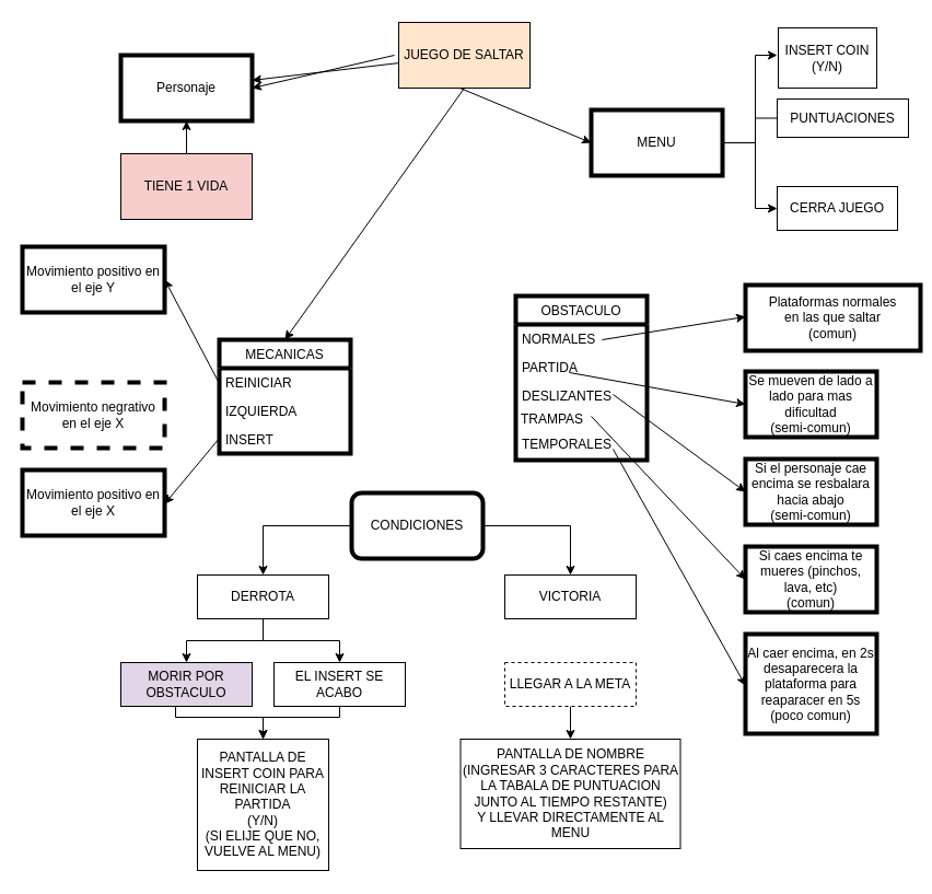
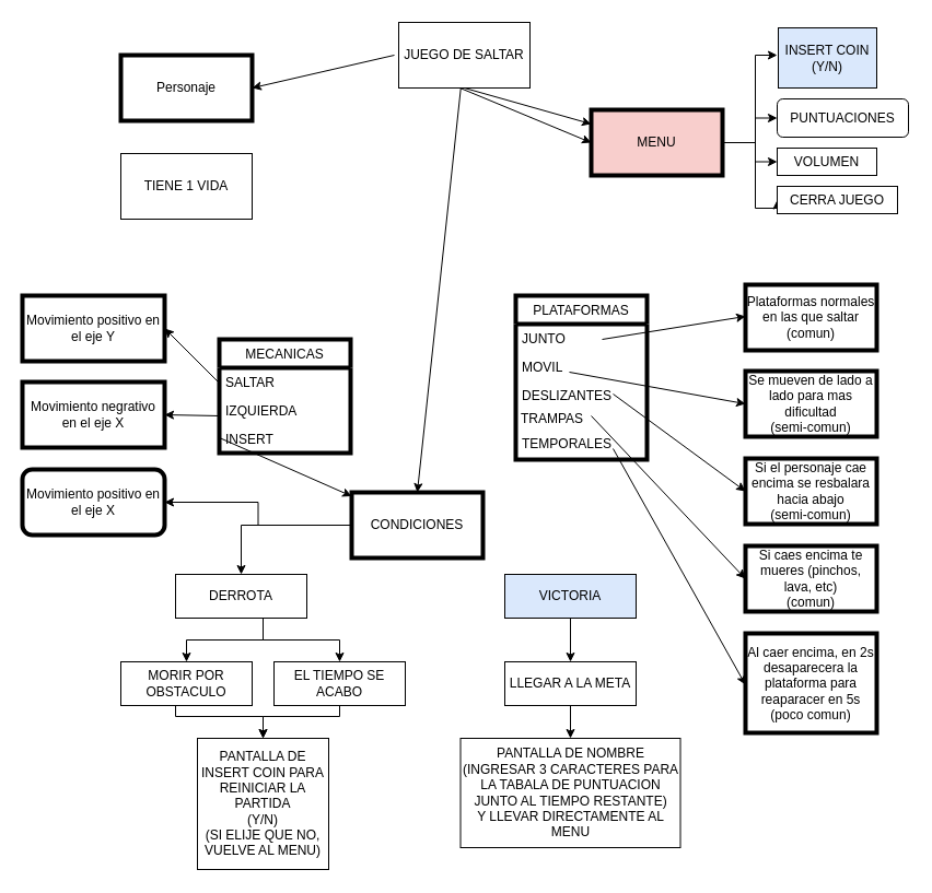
  <mxCell id="0" />
  <mxCell id="1" parent="0" />
- <mxCell id="2" style="rounded=0;orthogonalLoop=1;jettySize=auto;html=1;" parent="1" source="3" target="31" edge="1"><mxGeometry relative="1" as="geometry" /></mxCell>
- <mxCell id="3" value="JUEGO DE SALTAR" style="rounded=0;whiteSpace=wrap;html=1;fillColor=#ffe6cc;" parent="1" vertex="1"><mxGeometry x="364" y="20" width="120" height="60" as="geometry" /></mxCell>
+ <mxCell id="2" style="rounded=0;orthogonalLoop=1;jettySize=auto;html=1;entryX=0.5;entryY=0;entryDx=0;entryDy=0;" parent="1" source="3" target="49" edge="1"><mxGeometry relative="1" as="geometry" /></mxCell>
+ <mxCell id="3" value="JUEGO DE SALTAR" style="rounded=0;whiteSpace=wrap;html=1;" parent="1" vertex="1"><mxGeometry x="364" y="20" width="120" height="60" as="geometry" /></mxCell>
  <mxCell id="4" value="MECANICAS" style="swimlane;fontStyle=0;childLayout=stackLayout;horizontal=1;startSize=26;fillColor=none;horizontalStack=0;resizeParent=1;resizeParentMax=0;resizeLast=0;collapsible=1;marginBottom=0;strokeWidth=4;" parent="1" vertex="1"><mxGeometry x="200" y="310" width="120" height="104" as="geometry" /></mxCell>
- <mxCell id="5" value="REINICIAR&#10;" style="text;strokeColor=none;fillColor=none;align=left;verticalAlign=top;spacingLeft=4;spacingRight=4;overflow=hidden;rotatable=0;points=[[0,0.5],[1,0.5]];portConstraint=eastwest;" parent="4" vertex="1"><mxGeometry y="26" width="120" height="26" as="geometry" /></mxCell>
+ <mxCell id="5" value="SALTAR&#10;" style="text;strokeColor=none;fillColor=none;align=left;verticalAlign=top;spacingLeft=4;spacingRight=4;overflow=hidden;rotatable=0;points=[[0,0.5],[1,0.5]];portConstraint=eastwest;" parent="4" vertex="1"><mxGeometry y="26" width="120" height="26" as="geometry" /></mxCell>
  <mxCell id="6" value="IZQUIERDA " style="text;strokeColor=none;fillColor=none;align=left;verticalAlign=top;spacingLeft=4;spacingRight=4;overflow=hidden;rotatable=0;points=[[0,0.5],[1,0.5]];portConstraint=eastwest;" parent="4" vertex="1"><mxGeometry y="52" width="120" height="26" as="geometry" /></mxCell>
  <mxCell id="7" value="INSERT" style="text;strokeColor=none;fillColor=none;align=left;verticalAlign=top;spacingLeft=4;spacingRight=4;overflow=hidden;rotatable=0;points=[[0,0.5],[1,0.5]];portConstraint=eastwest;" parent="4" vertex="1"><mxGeometry y="78" width="120" height="26" as="geometry" /></mxCell>
- <mxCell id="8" value="OBSTACULO" style="swimlane;fontStyle=0;childLayout=stackLayout;horizontal=1;startSize=26;fillColor=none;horizontalStack=0;resizeParent=1;resizeParentMax=0;resizeLast=0;collapsible=1;marginBottom=0;strokeWidth=4;" parent="1" vertex="1"><mxGeometry x="471" y="270" width="120" height="150" as="geometry"><mxRectangle x="461" y="260" width="130" height="30" as="alternateBounds" /></mxGeometry></mxCell>
- <mxCell id="9" value="NORMALES" style="text;strokeColor=none;fillColor=none;align=left;verticalAlign=top;spacingLeft=4;spacingRight=4;overflow=hidden;rotatable=0;points=[[0,0.5],[1,0.5]];portConstraint=eastwest;strokeWidth=4;" parent="8" vertex="1"><mxGeometry y="26" width="120" height="26" as="geometry" /></mxCell>
- <mxCell id="10" value="PARTIDA" style="text;strokeColor=none;fillColor=none;align=left;verticalAlign=top;spacingLeft=4;spacingRight=4;overflow=hidden;rotatable=0;points=[[0,0.5],[1,0.5]];portConstraint=eastwest;" parent="8" vertex="1"><mxGeometry y="52" width="120" height="26" as="geometry" /></mxCell>
+ <mxCell id="8" value="PLATAFORMAS" style="swimlane;fontStyle=0;childLayout=stackLayout;horizontal=1;startSize=26;fillColor=none;horizontalStack=0;resizeParent=1;resizeParentMax=0;resizeLast=0;collapsible=1;marginBottom=0;strokeWidth=4;" parent="1" vertex="1"><mxGeometry x="471" y="270" width="120" height="150" as="geometry"><mxRectangle x="461" y="260" width="130" height="30" as="alternateBounds" /></mxGeometry></mxCell>
+ <mxCell id="9" value="JUNTO" style="text;strokeColor=none;fillColor=none;align=left;verticalAlign=top;spacingLeft=4;spacingRight=4;overflow=hidden;rotatable=0;points=[[0,0.5],[1,0.5]];portConstraint=eastwest;strokeWidth=4;" parent="8" vertex="1"><mxGeometry y="26" width="120" height="26" as="geometry" /></mxCell>
+ <mxCell id="10" value="MOVIL" style="text;strokeColor=none;fillColor=none;align=left;verticalAlign=top;spacingLeft=4;spacingRight=4;overflow=hidden;rotatable=0;points=[[0,0.5],[1,0.5]];portConstraint=eastwest;" parent="8" vertex="1"><mxGeometry y="52" width="120" height="26" as="geometry" /></mxCell>
  <mxCell id="11" value="DESLIZANTES" style="text;strokeColor=none;fillColor=none;align=left;verticalAlign=top;spacingLeft=4;spacingRight=4;overflow=hidden;rotatable=0;points=[[0,0.5],[1,0.5]];portConstraint=eastwest;spacing=2;strokeWidth=4;" parent="8" vertex="1"><mxGeometry y="78" width="120" height="72" as="geometry" /></mxCell>
  <mxCell id="12" value="TRAMPAS" style="text;strokeColor=none;fillColor=none;align=left;verticalAlign=top;spacingLeft=4;spacingRight=4;overflow=hidden;rotatable=0;points=[[0,0.5],[1,0.5]];portConstraint=eastwest;" parent="1" vertex="1"><mxGeometry x="470" y="369" width="120" height="26" as="geometry" /></mxCell>
  <mxCell id="13" value="TEMPORALES" style="text;strokeColor=none;fillColor=none;align=left;verticalAlign=top;spacingLeft=4;spacingRight=4;overflow=hidden;rotatable=0;points=[[0,0.5],[1,0.5]];portConstraint=eastwest;" parent="1" vertex="1"><mxGeometry x="471" y="392" width="120" height="26" as="geometry" /></mxCell>
  <mxCell id="14" value="Se mueven de lado a lado para mas dificultad&lt;br&gt;(semi-comun)" style="rounded=0;whiteSpace=wrap;html=1;strokeWidth=4;" parent="1" vertex="1"><mxGeometry x="681" y="339" width="120" height="60" as="geometry" /></mxCell>
  <mxCell id="15" value="Si el personaje cae encima se resbalara hacia abajo&lt;br&gt;(semi-comun)" style="rounded=0;whiteSpace=wrap;html=1;strokeWidth=4;" parent="1" vertex="1"><mxGeometry x="681" y="419" width="120" height="60" as="geometry" /></mxCell>
  <mxCell id="16" value="Si caes encima te mueres (pinchos, lava, etc)&lt;br&gt;(comun)" style="rounded=0;whiteSpace=wrap;html=1;strokeWidth=4;" parent="1" vertex="1"><mxGeometry x="681" y="499" width="120" height="60" as="geometry" /></mxCell>
  <mxCell id="17" value="Al caer encima, en 2s desaparecera la plataforma para reaparacer en 5s&lt;br&gt;(poco comun)" style="rounded=0;whiteSpace=wrap;html=1;strokeWidth=4;" parent="1" vertex="1"><mxGeometry x="681" y="579" width="120" height="91" as="geometry" /></mxCell>
- <mxCell id="18" value="Plataformas normales&lt;br&gt;en las que saltar&lt;br&gt;(comun)" style="rounded=0;whiteSpace=wrap;html=1;strokeWidth=4;" parent="1" vertex="1"><mxGeometry x="681" y="260" width="160" height="60" as="geometry" /></mxCell>
+ <mxCell id="18" value="Plataformas normales&lt;br&gt;en las que saltar&lt;br&gt;(comun)" style="rounded=0;whiteSpace=wrap;html=1;strokeWidth=4;" parent="1" vertex="1"><mxGeometry x="681" y="260" width="120" height="60" as="geometry" /></mxCell>
  <mxCell id="19" value="" style="endArrow=classic;html=1;rounded=0;entryX=0;entryY=0.483;entryDx=0;entryDy=0;entryPerimeter=0;" parent="1" target="18" edge="1"><mxGeometry width="50" height="50" relative="1" as="geometry"><mxPoint x="550" y="310" as="sourcePoint" /><mxPoint x="631" y="500" as="targetPoint" /></mxGeometry></mxCell>
  <mxCell id="20" value="" style="endArrow=classic;html=1;rounded=0;entryX=0;entryY=0.5;entryDx=0;entryDy=0;entryPerimeter=0;" parent="1" target="14" edge="1"><mxGeometry width="50" height="50" relative="1" as="geometry"><mxPoint x="520" y="340" as="sourcePoint" /><mxPoint x="631" y="500" as="targetPoint" /><Array as="points" /></mxGeometry></mxCell>
  <mxCell id="21" value="" style="endArrow=classic;html=1;rounded=0;entryX=0;entryY=0.5;entryDx=0;entryDy=0;entryPerimeter=0;" parent="1" target="15" edge="1"><mxGeometry width="50" height="50" relative="1" as="geometry"><mxPoint x="560" y="360" as="sourcePoint" /><mxPoint x="631" y="500" as="targetPoint" /></mxGeometry></mxCell>
  <mxCell id="22" value="" style="endArrow=classic;html=1;rounded=0;entryX=0;entryY=0.5;entryDx=0;entryDy=0;entryPerimeter=0;" parent="1" target="16" edge="1"><mxGeometry width="50" height="50" relative="1" as="geometry"><mxPoint x="540" y="380" as="sourcePoint" /><mxPoint x="631" y="500" as="targetPoint" /></mxGeometry></mxCell>
  <mxCell id="23" value="" style="endArrow=classic;html=1;rounded=0;entryX=0;entryY=0.517;entryDx=0;entryDy=0;entryPerimeter=0;" parent="1" target="17" edge="1"><mxGeometry relative="1" as="geometry"><mxPoint x="560" y="410" as="sourcePoint" /><mxPoint x="641" y="560" as="targetPoint" /></mxGeometry></mxCell>
- <mxCell id="24" value="Movimiento positivo en el eje Y" style="rounded=0;whiteSpace=wrap;html=1;strokeWidth=4;" parent="1" vertex="1"><mxGeometry x="20" y="225" width="130" height="60" as="geometry" /></mxCell>
- <mxCell id="25" value="Movimiento positivo en el eje X" style="rounded=0;whiteSpace=wrap;html=1;strokeWidth=4;" parent="1" vertex="1"><mxGeometry x="20" y="429" width="130" height="60" as="geometry" /></mxCell>
+ <mxCell id="24" value="Movimiento positivo en el eje Y" style="rounded=0;whiteSpace=wrap;html=1;strokeWidth=4;" parent="1" vertex="1"><mxGeometry x="20" y="270" width="130" height="60" as="geometry" /></mxCell>
+ <mxCell id="25" value="Movimiento positivo en el eje X" style="whiteSpace=wrap;html=1;strokeWidth=4;rounded=1;" parent="1" vertex="1"><mxGeometry x="20" y="429" width="130" height="60" as="geometry" /></mxCell>
  <mxCell id="26" value="" style="endArrow=classic;html=1;rounded=0;exitX=0;exitY=0.538;exitDx=0;exitDy=0;exitPerimeter=0;entryX=1;entryY=0.5;entryDx=0;entryDy=0;" parent="1" source="5" target="24" edge="1"><mxGeometry width="50" height="50" relative="1" as="geometry"><mxPoint x="200" y="490" as="sourcePoint" /><mxPoint x="250" y="440" as="targetPoint" /></mxGeometry></mxCell>
- <mxCell id="28" value="" style="endArrow=classic;html=1;rounded=0;exitX=0;exitY=0.462;exitDx=0;exitDy=0;exitPerimeter=0;entryX=1;entryY=0.517;entryDx=0;entryDy=0;entryPerimeter=0;" parent="1" source="7" target="25" edge="1"><mxGeometry width="50" height="50" relative="1" as="geometry"><mxPoint x="200" y="490" as="sourcePoint" /><mxPoint x="250" y="440" as="targetPoint" /></mxGeometry></mxCell>
- <mxCell id="29" value="Movimiento negrativo en el eje X" style="rounded=0;whiteSpace=wrap;html=1;strokeWidth=4;dashed=1;" parent="1" vertex="1"><mxGeometry x="20" y="349" width="130" height="60" as="geometry" /></mxCell>
- <mxCell id="30" value="" style="endArrow=classic;html=1;rounded=0;exitX=0.5;exitY=1;exitDx=0;exitDy=0;exitPerimeter=0;entryX=0.5;entryY=0;entryDx=0;entryDy=0;entryPerimeter=0;" parent="1" source="3" target="4" edge="1"><mxGeometry width="50" height="50" relative="1" as="geometry"><mxPoint x="380" y="350" as="sourcePoint" /><mxPoint x="430" y="300" as="targetPoint" /></mxGeometry></mxCell>
+ <mxCell id="27" value="" style="endArrow=classic;html=1;rounded=0;exitX=0;exitY=0.692;exitDx=0;exitDy=0;exitPerimeter=0;entryX=1;entryY=0.5;entryDx=0;entryDy=0;" parent="1" source="6" target="29" edge="1"><mxGeometry width="50" height="50" relative="1" as="geometry"><mxPoint x="200" y="490" as="sourcePoint" /><mxPoint x="250" y="440" as="targetPoint" /></mxGeometry></mxCell>
+ <mxCell id="28" value="" style="endArrow=classic;html=1;rounded=0;exitX=0;exitY=0.462;exitDx=0;exitDy=0;exitPerimeter=0;" parent="1" source="7" target="49" edge="1"><mxGeometry width="50" height="50" relative="1" as="geometry"><mxPoint x="200" y="490" as="sourcePoint" /><mxPoint x="250" y="440" as="targetPoint" /></mxGeometry></mxCell>
+ <mxCell id="29" value="Movimiento negrativo en el eje X" style="rounded=0;whiteSpace=wrap;html=1;strokeWidth=4;" parent="1" vertex="1"><mxGeometry x="20" y="349" width="130" height="60" as="geometry" /></mxCell>
+ <mxCell id="30" value="" style="endArrow=classic;html=1;rounded=0;exitX=0.5;exitY=1;exitDx=0;exitDy=0;exitPerimeter=0;" parent="1" source="3" target="39" edge="1"><mxGeometry width="50" height="50" relative="1" as="geometry"><mxPoint x="380" y="350" as="sourcePoint" /><mxPoint x="430" y="300" as="targetPoint" /></mxGeometry></mxCell>
  <mxCell id="31" value="Personaje" style="rounded=0;whiteSpace=wrap;html=1;strokeWidth=4;" parent="1" vertex="1"><mxGeometry x="110" y="50" width="120" height="60" as="geometry" /></mxCell>
- <mxCell id="32" style="rounded=0;orthogonalLoop=1;jettySize=auto;html=1;entryX=0.5;entryY=1;entryDx=0;entryDy=0;exitX=0.5;exitY=0;exitDx=0;exitDy=0;" parent="1" source="33" target="31" edge="1"><mxGeometry relative="1" as="geometry" /></mxCell>
- <mxCell id="33" value="TIENE 1 VIDA" style="rounded=0;whiteSpace=wrap;html=1;strokeWidth=1;fillColor=#f8cecc;" parent="1" vertex="1"><mxGeometry x="110" y="140" width="120" height="60" as="geometry" /></mxCell>
+ <mxCell id="33" value="TIENE 1 VIDA" style="rounded=0;whiteSpace=wrap;html=1;strokeWidth=1;" parent="1" vertex="1"><mxGeometry x="110" y="140" width="120" height="60" as="geometry" /></mxCell>
  <mxCell id="34" value="" style="endArrow=classic;html=1;rounded=0;" parent="1" edge="1"><mxGeometry width="50" height="50" relative="1" as="geometry"><mxPoint x="360" y="50" as="sourcePoint" /><mxPoint x="230" y="80" as="targetPoint" /></mxGeometry></mxCell>
  <mxCell id="35" style="edgeStyle=orthogonalEdgeStyle;rounded=0;orthogonalLoop=1;jettySize=auto;html=1;" parent="1" source="39" edge="1"><mxGeometry relative="1" as="geometry"><mxPoint x="710" y="50" as="targetPoint" /><Array as="points"><mxPoint x="690" y="130" /><mxPoint x="690" y="50" /></Array></mxGeometry></mxCell>
- <mxCell id="36" style="edgeStyle=orthogonalEdgeStyle;rounded=0;orthogonalLoop=1;jettySize=auto;html=1;entryX=0;entryY=0.5;entryDx=0;entryDy=0;endArrow=none;" parent="1" source="39" target="41" edge="1"><mxGeometry relative="1" as="geometry"><Array as="points"><mxPoint x="690" y="130" /><mxPoint x="690" y="108" /></Array></mxGeometry></mxCell>
+ <mxCell id="36" style="edgeStyle=orthogonalEdgeStyle;rounded=0;orthogonalLoop=1;jettySize=auto;html=1;entryX=0;entryY=0.5;entryDx=0;entryDy=0;" parent="1" source="39" target="41" edge="1"><mxGeometry relative="1" as="geometry"><Array as="points"><mxPoint x="690" y="130" /><mxPoint x="690" y="108" /></Array></mxGeometry></mxCell>
+ <mxCell id="37" style="edgeStyle=orthogonalEdgeStyle;rounded=0;orthogonalLoop=1;jettySize=auto;html=1;entryX=0;entryY=0.5;entryDx=0;entryDy=0;" parent="1" source="39" target="42" edge="1"><mxGeometry relative="1" as="geometry"><Array as="points"><mxPoint x="690" y="130" /><mxPoint x="690" y="148" /></Array></mxGeometry></mxCell>
  <mxCell id="38" style="edgeStyle=orthogonalEdgeStyle;rounded=0;orthogonalLoop=1;jettySize=auto;html=1;entryX=0;entryY=0.5;entryDx=0;entryDy=0;" parent="1" source="39" target="43" edge="1"><mxGeometry relative="1" as="geometry"><Array as="points"><mxPoint x="690" y="130" /><mxPoint x="690" y="190" /></Array></mxGeometry></mxCell>
- <mxCell id="39" value="MENU" style="rounded=0;whiteSpace=wrap;html=1;strokeWidth=4;" parent="1" vertex="1"><mxGeometry x="540" y="100" width="120" height="60" as="geometry" /></mxCell>
- <mxCell id="40" value="INSERT COIN&lt;br&gt;(Y/N)" style="rounded=0;whiteSpace=wrap;html=1;strokeWidth=1;" parent="1" vertex="1"><mxGeometry x="711" y="25" width="90" height="55" as="geometry" /></mxCell>
- <mxCell id="41" value="PUNTUACIONES" style="rounded=0;whiteSpace=wrap;html=1;strokeWidth=1;" parent="1" vertex="1"><mxGeometry x="710" y="90" width="120" height="35" as="geometry" /></mxCell>
- <mxCell id="43" value="CERRA JUEGO" style="rounded=0;whiteSpace=wrap;html=1;strokeWidth=1;" parent="1" vertex="1"><mxGeometry x="710" y="170" width="110" height="40" as="geometry" /></mxCell>
+ <mxCell id="39" value="MENU" style="rounded=0;whiteSpace=wrap;html=1;strokeWidth=4;fillColor=#f8cecc;" parent="1" vertex="1"><mxGeometry x="540" y="100" width="120" height="60" as="geometry" /></mxCell>
+ <mxCell id="40" value="INSERT COIN&lt;br&gt;(Y/N)" style="rounded=0;whiteSpace=wrap;html=1;strokeWidth=1;fillColor=#dae8fc;" parent="1" vertex="1"><mxGeometry x="711" y="25" width="90" height="55" as="geometry" /></mxCell>
+ <mxCell id="41" value="PUNTUACIONES" style="whiteSpace=wrap;html=1;strokeWidth=1;rounded=1;" parent="1" vertex="1"><mxGeometry x="710" y="90" width="120" height="35" as="geometry" /></mxCell>
+ <mxCell id="42" value="VOLUMEN" style="rounded=0;whiteSpace=wrap;html=1;strokeWidth=1;" parent="1" vertex="1"><mxGeometry x="710" y="135" width="91" height="25" as="geometry" /></mxCell>
+ <mxCell id="43" value="CERRA JUEGO" style="rounded=0;whiteSpace=wrap;html=1;strokeWidth=1;" parent="1" vertex="1"><mxGeometry x="710" y="170" width="110" height="25" as="geometry" /></mxCell>
  <mxCell id="44" style="edgeStyle=orthogonalEdgeStyle;rounded=0;orthogonalLoop=1;jettySize=auto;html=1;exitX=0.5;exitY=1;exitDx=0;exitDy=0;" parent="1" source="39" target="39" edge="1"><mxGeometry relative="1" as="geometry" /></mxCell>
  <mxCell id="45" style="edgeStyle=orthogonalEdgeStyle;rounded=0;orthogonalLoop=1;jettySize=auto;html=1;exitX=0.5;exitY=1;exitDx=0;exitDy=0;" parent="1" source="41" target="41" edge="1"><mxGeometry relative="1" as="geometry" /></mxCell>
  <mxCell id="46" value="" style="endArrow=classic;html=1;rounded=0;" parent="1" edge="1"><mxGeometry width="50" height="50" relative="1" as="geometry"><mxPoint x="420" y="80" as="sourcePoint" /><mxPoint x="540" y="130" as="targetPoint" /></mxGeometry></mxCell>
  <mxCell id="47" style="edgeStyle=orthogonalEdgeStyle;rounded=0;orthogonalLoop=1;jettySize=auto;html=1;entryX=0.5;entryY=0;entryDx=0;entryDy=0;" parent="1" source="49" target="52" edge="1"><mxGeometry relative="1" as="geometry" /></mxCell>
- <mxCell id="48" style="edgeStyle=orthogonalEdgeStyle;rounded=0;orthogonalLoop=1;jettySize=auto;html=1;entryX=0.5;entryY=0;entryDx=0;entryDy=0;" parent="1" source="49" target="59" edge="1"><mxGeometry relative="1" as="geometry" /></mxCell>
- <mxCell id="49" value="CONDICIONES" style="whiteSpace=wrap;html=1;strokeWidth=4;rounded=1;" parent="1" vertex="1"><mxGeometry x="321" y="450" width="120" height="60" as="geometry" /></mxCell>
+ <mxCell id="48" style="edgeStyle=orthogonalEdgeStyle;rounded=0;orthogonalLoop=1;jettySize=auto;html=1;" parent="1" source="49" target="25" edge="1"><mxGeometry relative="1" as="geometry" /></mxCell>
+ <mxCell id="49" value="CONDICIONES" style="rounded=0;whiteSpace=wrap;html=1;strokeWidth=4;" parent="1" vertex="1"><mxGeometry x="321" y="450" width="120" height="60" as="geometry" /></mxCell>
  <mxCell id="50" style="edgeStyle=orthogonalEdgeStyle;rounded=0;orthogonalLoop=1;jettySize=auto;html=1;entryX=0.5;entryY=0;entryDx=0;entryDy=0;" parent="1" source="52" target="55" edge="1"><mxGeometry relative="1" as="geometry"><Array as="points"><mxPoint x="240" y="585" /><mxPoint x="170" y="585" /></Array></mxGeometry></mxCell>
  <mxCell id="51" style="edgeStyle=orthogonalEdgeStyle;rounded=0;orthogonalLoop=1;jettySize=auto;html=1;entryX=0.5;entryY=0;entryDx=0;entryDy=0;" parent="1" source="52" target="57" edge="1"><mxGeometry relative="1" as="geometry"><Array as="points"><mxPoint x="240" y="585" /><mxPoint x="310" y="585" /></Array></mxGeometry></mxCell>
- <mxCell id="52" value="DERROTA" style="rounded=0;whiteSpace=wrap;html=1;strokeWidth=1;" parent="1" vertex="1"><mxGeometry x="180" y="525" width="120" height="40" as="geometry" /></mxCell>
+ <mxCell id="52" value="DERROTA" style="rounded=0;whiteSpace=wrap;html=1;strokeWidth=1;" parent="1" vertex="1"><mxGeometry x="160" y="525" width="120" height="40" as="geometry" /></mxCell>
  <mxCell id="53" value="PANTALLA DE INSERT COIN PARA REINICIAR LA PARTIDA &lt;br&gt;(Y/N)&lt;br&gt;(SI ELIJE QUE NO, VUELVE AL MENU)" style="rounded=0;whiteSpace=wrap;html=1;strokeWidth=1;" parent="1" vertex="1"><mxGeometry x="180" y="675" width="120" height="120" as="geometry" /></mxCell>
  <mxCell id="54" style="edgeStyle=orthogonalEdgeStyle;rounded=0;orthogonalLoop=1;jettySize=auto;html=1;" parent="1" source="55" edge="1"><mxGeometry relative="1" as="geometry"><mxPoint x="240" y="675" as="targetPoint" /><Array as="points"><mxPoint x="160" y="655" /><mxPoint x="240" y="655" /></Array></mxGeometry></mxCell>
- <mxCell id="55" value="MORIR POR OBSTACULO" style="rounded=0;whiteSpace=wrap;html=1;strokeWidth=1;fillColor=#e1d5e7;" parent="1" vertex="1"><mxGeometry x="110" y="605" width="120" height="40" as="geometry" /></mxCell>
+ <mxCell id="55" value="MORIR POR OBSTACULO" style="rounded=0;whiteSpace=wrap;html=1;strokeWidth=1;" parent="1" vertex="1"><mxGeometry x="110" y="605" width="120" height="40" as="geometry" /></mxCell>
  <mxCell id="56" style="edgeStyle=orthogonalEdgeStyle;rounded=0;orthogonalLoop=1;jettySize=auto;html=1;entryX=0.5;entryY=0;entryDx=0;entryDy=0;" parent="1" source="57" target="53" edge="1"><mxGeometry relative="1" as="geometry"><Array as="points"><mxPoint x="310" y="655" /><mxPoint x="240" y="655" /></Array></mxGeometry></mxCell>
- <mxCell id="57" value="EL INSERT SE ACABO" style="rounded=0;whiteSpace=wrap;html=1;strokeWidth=1;" parent="1" vertex="1"><mxGeometry x="250" y="605" width="120" height="40" as="geometry" /></mxCell>
- <mxCell id="59" value="VICTORIA" style="rounded=0;whiteSpace=wrap;html=1;strokeWidth=1;" parent="1" vertex="1"><mxGeometry x="461" y="525" width="120" height="40" as="geometry" /></mxCell>
+ <mxCell id="57" value="EL TIEMPO SE ACABO" style="rounded=0;whiteSpace=wrap;html=1;strokeWidth=1;" parent="1" vertex="1"><mxGeometry x="250" y="605" width="120" height="40" as="geometry" /></mxCell>
+ <mxCell id="58" style="rounded=0;orthogonalLoop=1;jettySize=auto;html=1;entryX=0.5;entryY=0;entryDx=0;entryDy=0;" parent="1" source="59" target="62" edge="1"><mxGeometry relative="1" as="geometry" /></mxCell>
+ <mxCell id="59" value="VICTORIA" style="rounded=0;whiteSpace=wrap;html=1;strokeWidth=1;fillColor=#dae8fc;" parent="1" vertex="1"><mxGeometry x="461" y="525" width="120" height="40" as="geometry" /></mxCell>
  <mxCell id="60" value="PANTALLA DE NOMBRE (INGRESAR 3 CARACTERES PARA LA TABALA DE PUNTUACION JUNTO AL TIEMPO RESTANTE)&lt;br&gt;Y LLEVAR DIRECTAMENTE AL MENU" style="rounded=0;whiteSpace=wrap;html=1;strokeWidth=1;" parent="1" vertex="1"><mxGeometry x="420.5" y="675" width="201" height="100" as="geometry" /></mxCell>
  <mxCell id="61" style="rounded=0;orthogonalLoop=1;jettySize=auto;html=1;" parent="1" source="62" edge="1"><mxGeometry relative="1" as="geometry"><mxPoint x="521" y="675" as="targetPoint" /></mxGeometry></mxCell>
- <mxCell id="62" value="LLEGAR A LA META" style="rounded=0;whiteSpace=wrap;html=1;strokeWidth=1;dashed=1;" parent="1" vertex="1"><mxGeometry x="461" y="605" width="120" height="40" as="geometry" /></mxCell>
+ <mxCell id="62" value="LLEGAR A LA META" style="rounded=0;whiteSpace=wrap;html=1;strokeWidth=1;" parent="1" vertex="1"><mxGeometry x="461" y="605" width="120" height="40" as="geometry" /></mxCell>
